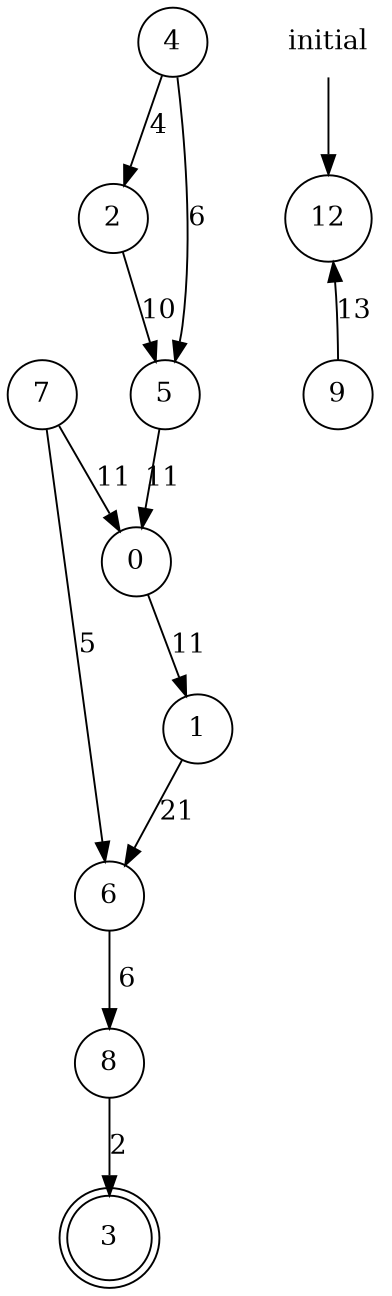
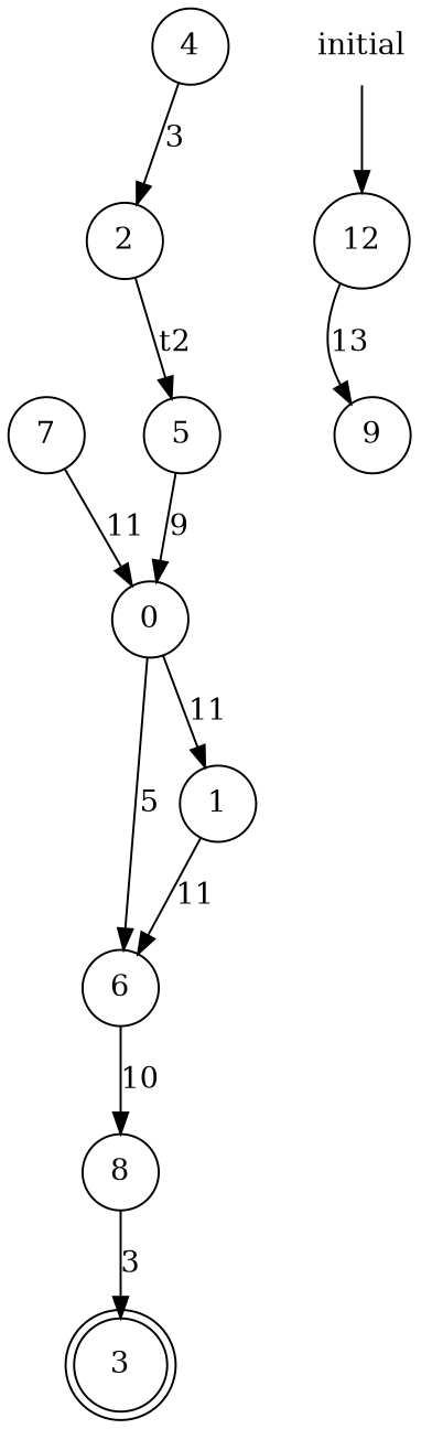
  digraph {
    rankdir=TB
    node [shape=circle]
    0
    1
    6
    7
    8
    3 [shape=doublecircle]
    2
    5
    4
    n10 [label=12]
    9
    initial [shape=plaintext]
    0 -> 1 [label=11]
-   1 -> 6 [label=21]
-   6 -> 8 [label=6]
+   1 -> 6 [label=11]
+   6 -> 8 [label=10]
    7 -> 0 [label=11]
-   7 -> 6 [label=5]
-   8 -> 3 [label=2]
-   2 -> 5 [label=10]
-   5 -> 0 [label=11]
-   4 -> 2 [label=4]
-   4 -> 5 [label=6]
-   9 -> n10 [label=13]
+   0 -> 6 [label=5]
+   8 -> 3 [label=3]
+   2 -> 5 [label=t2]
+   5 -> 0 [label=9]
+   4 -> 2 [label=3]
+   n10 -> 9 [label=13]
    initial -> n10
  }
